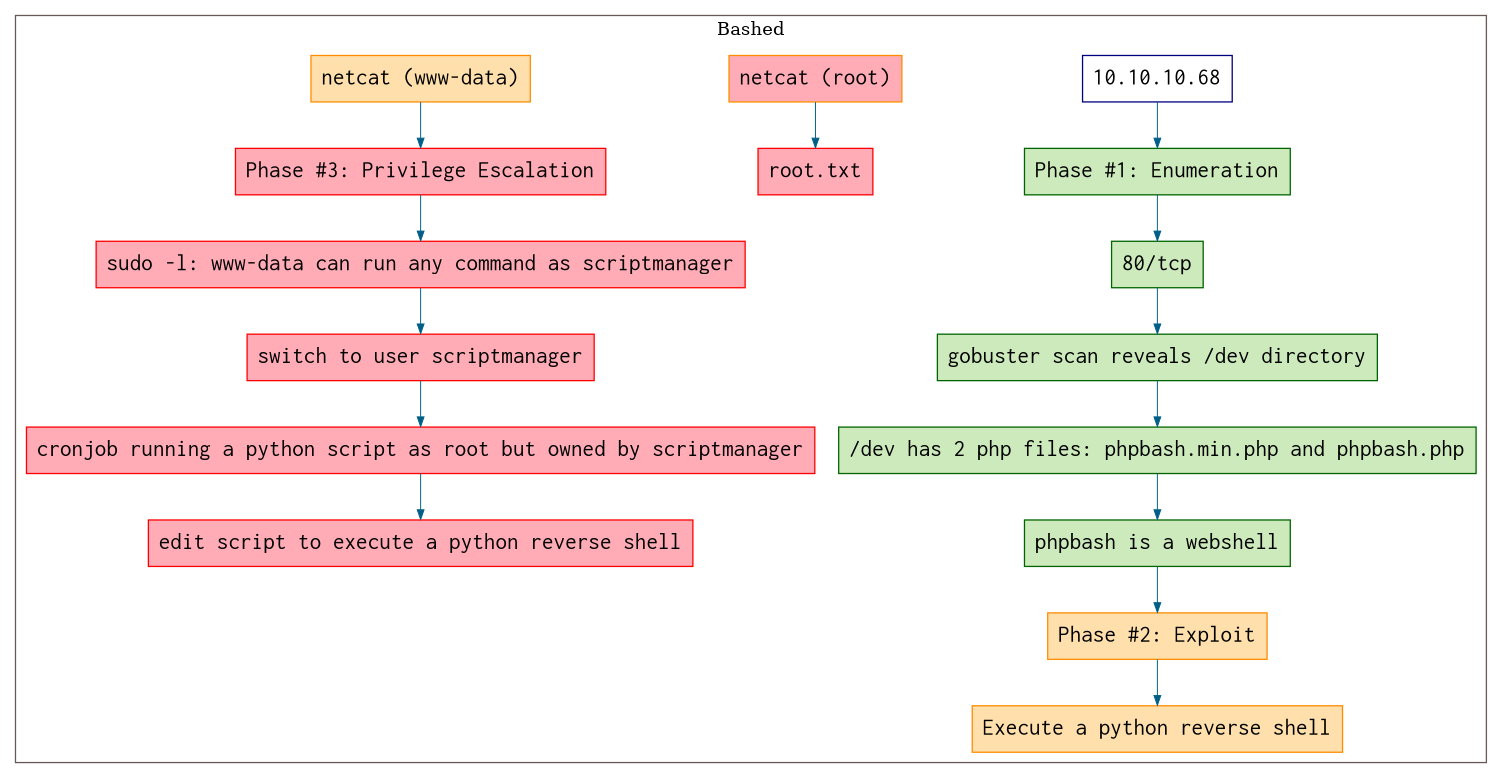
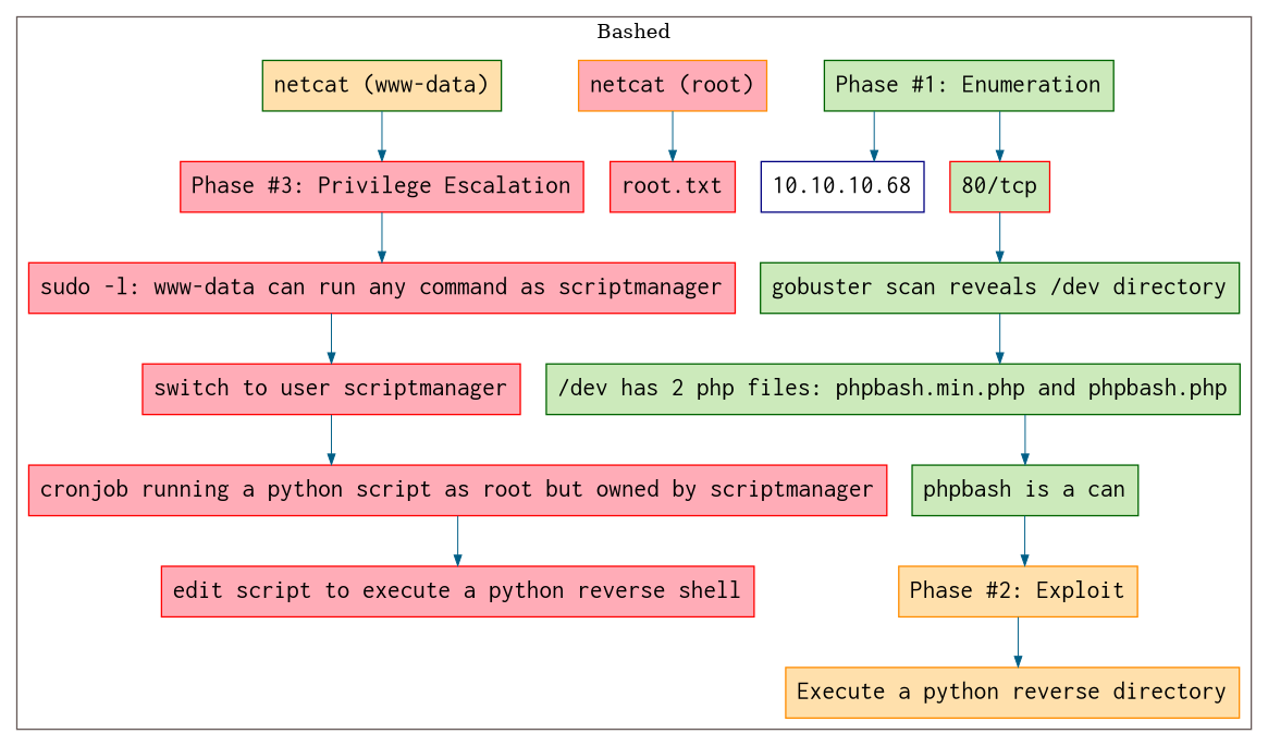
  digraph {
    bgcolor="#ffffff"
    fixedsize=true
    nodesdictep=1.0
    splines=ortho
    node [color=red fillcolor="#ffacb7" fontname=courier fontsize=18 shape=box style="filled,solid"]
    edge [arrowsize=0.75 color="#005f87" penwidth=0.75 style=solid]
    n1 [color=navyblue fillcolor="#ffffff" label="10.10.10.68" width=0.25]
    n2 [color=darkgreen fillcolor="#cceabb" label="Phase #1: Enumeration" width=0.25]
    n3 [label="sudo -l: www-data can run any command as scriptmanager" width=0.25]
    n4 [label="switch to user scriptmanager" width=0.25]
    n5 [label="cronjob running a python script as root but owned by scriptmanager" width=0.25]
    n6 [label="edit script to execute a python reverse shell" width=0.25]
    n7 [color=darkorange label="netcat (root)" width=0.25]
    n8 [label="root.txt" width=0.25]
-   n9 [color=darkgreen fillcolor="#cceabb" label="80/tcp" width=0.25]
+   n9 [fillcolor="#cceabb" label="80/tcp" width=0.25]
    n10 [color=darkgreen fillcolor="#cceabb" label="gobuster scan reveals /dev directory" width=0.25]
    n11 [color=darkgreen fillcolor="#cceabb" label="/dev has 2 php files: phpbash.min.php and phpbash.php" width=0.25]
-   n12 [color=darkgreen fillcolor="#cceabb" label="phpbash is a webshell" width=0.25]
+   n12 [color=darkgreen fillcolor="#cceabb" label="phpbash is a can" width=0.25]
    n13 [color=darkorange fillcolor="#ffe0ac" label="Phase #2: Exploit" width=0.25]
-   n14 [color=darkorange fillcolor="#ffe0ac" label="Execute a python reverse shell" width=0.25]
-   n15 [color=darkorange fillcolor="#ffe0ac" label="netcat (www-data)" width=0.25]
+   n14 [color=darkorange fillcolor="#ffe0ac" label="Execute a python reverse directory" width=0.25]
+   n15 [color=darkgreen fillcolor="#ffe0ac" label="netcat (www-data)" width=0.25]
    n16 [label="Phase #3: Privilege Escalation" width=0.25]
    subgraph cluster_1 {
      color="#665957"
      label=Bashed
      n1
      n2
      n3
      n4
      n5
      n6
      n7
      n8
      n9
      n10
      n11
      n12
      n13
      n14
      n15
      n16
    }
-   n1 -> n2
+   n2 -> n1
    n2 -> n9
    n3 -> n4
    n4 -> n5
    n5 -> n6
    n7 -> n8
    n9 -> n10
    n10 -> n11
    n11 -> n12
    n12 -> n13
    n13 -> n14
    n15 -> n16
    n16 -> n3
  }
